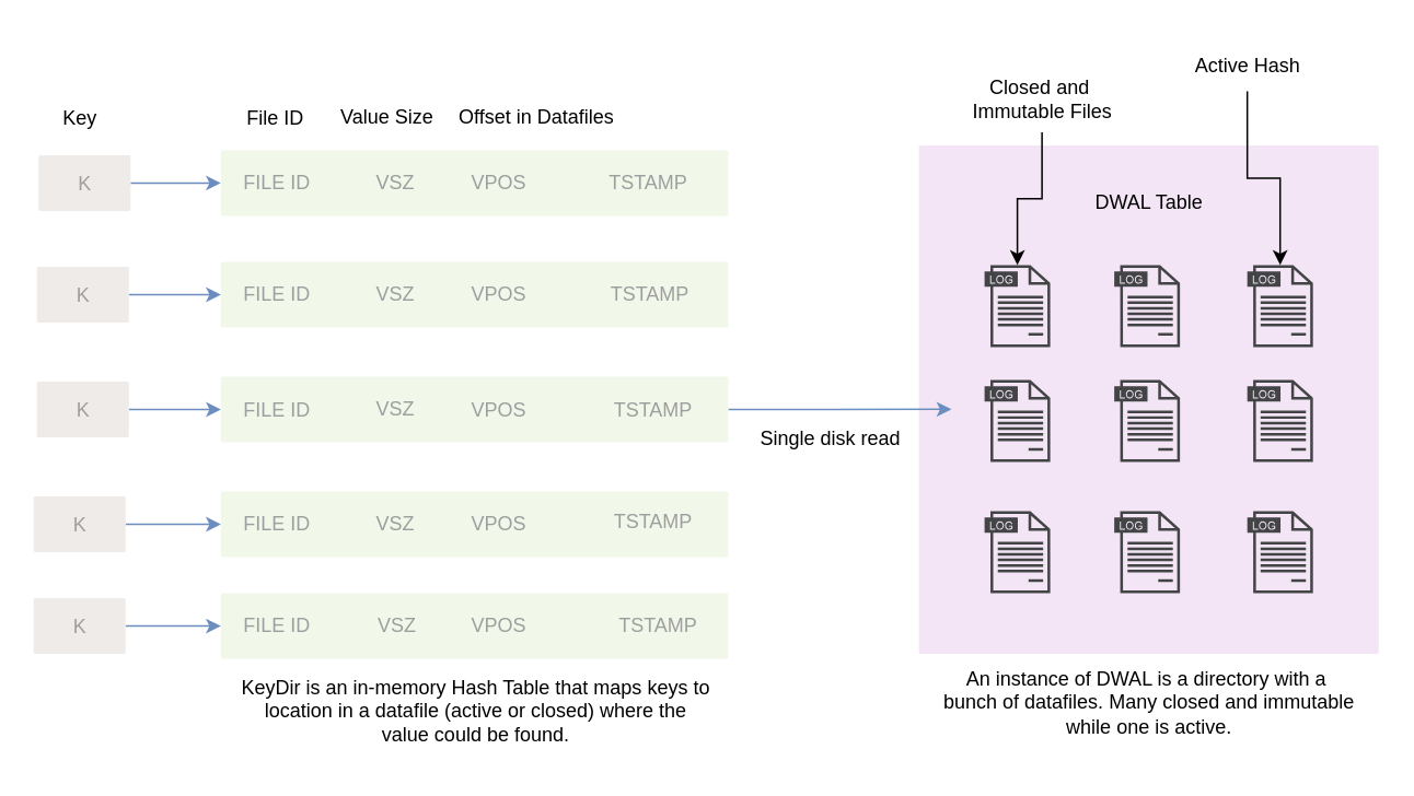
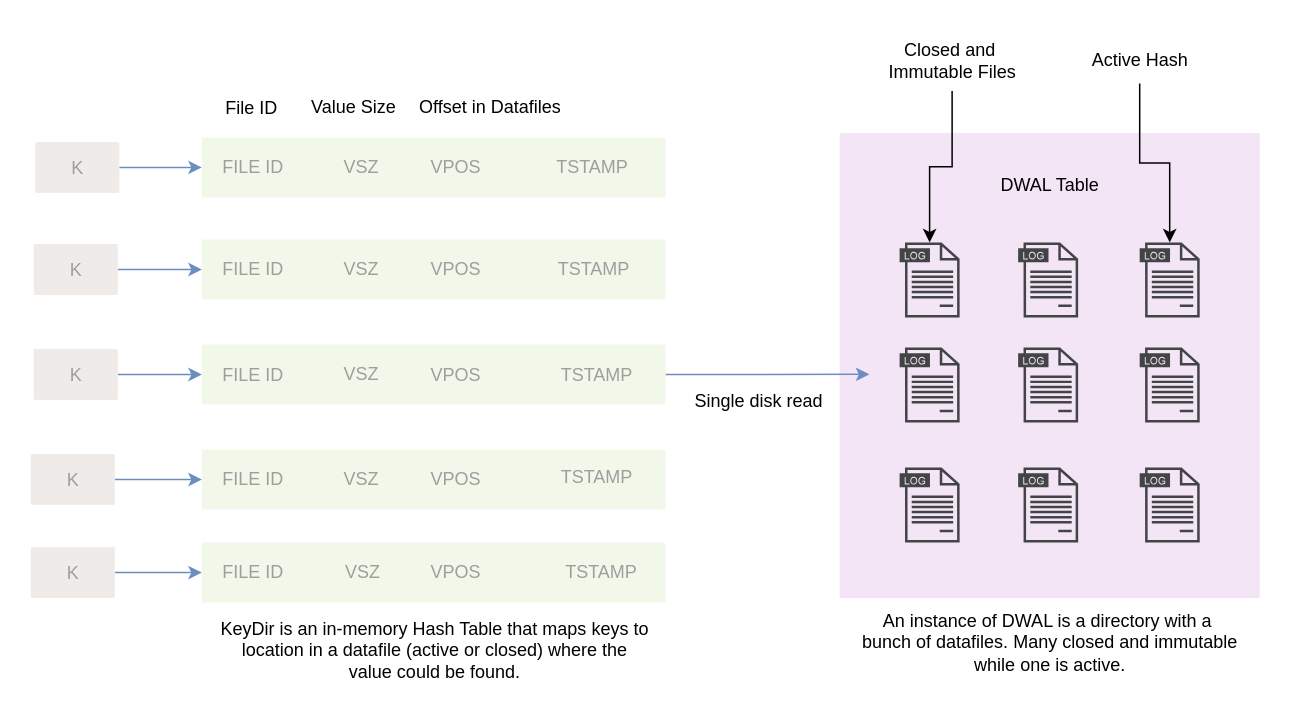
  <mxCell id="0" />
  <mxCell id="1" parent="0" />
  <mxCell id="2" value="" style="sketch=0;points=[[0,0,0],[0.25,0,0],[0.5,0,0],[0.75,0,0],[1,0,0],[1,0.25,0],[1,0.5,0],[1,0.75,0],[1,1,0],[0.75,1,0],[0.5,1,0],[0.25,1,0],[0,1,0],[0,0.75,0],[0,0.5,0],[0,0.25,0]];rounded=1;absoluteArcSize=1;arcSize=2;html=1;strokeColor=none;gradientColor=none;shadow=0;dashed=0;fontSize=12;fontColor=#9E9E9E;align=left;verticalAlign=top;spacing=10;spacingTop=-4;fillColor=#F3E5F5;" parent="1" vertex="1"><mxGeometry x="559" y="88" width="280" height="310" as="geometry" /></mxCell>
  <mxCell id="3" value="" style="sketch=0;pointerEvents=1;shadow=0;dashed=0;html=1;strokeColor=none;fillColor=#434445;aspect=fixed;labelPosition=center;verticalLabelPosition=bottom;verticalAlign=top;align=center;outlineConnect=0;shape=mxgraph.vvd.log_files;" parent="1" vertex="1"><mxGeometry x="599" y="161" width="40" height="50" as="geometry" /></mxCell>
  <mxCell id="4" value="" style="sketch=0;pointerEvents=1;shadow=0;dashed=0;html=1;strokeColor=none;fillColor=#434445;aspect=fixed;labelPosition=center;verticalLabelPosition=bottom;verticalAlign=top;align=center;outlineConnect=0;shape=mxgraph.vvd.log_files;" parent="1" vertex="1"><mxGeometry x="678" y="161" width="40" height="50" as="geometry" /></mxCell>
  <mxCell id="5" value="" style="sketch=0;pointerEvents=1;shadow=0;dashed=0;html=1;strokeColor=none;fillColor=#434445;aspect=fixed;labelPosition=center;verticalLabelPosition=bottom;verticalAlign=top;align=center;outlineConnect=0;shape=mxgraph.vvd.log_files;" parent="1" vertex="1"><mxGeometry x="759" y="161" width="40" height="50" as="geometry" /></mxCell>
  <mxCell id="6" value="" style="sketch=0;pointerEvents=1;shadow=0;dashed=0;html=1;strokeColor=none;fillColor=#434445;aspect=fixed;labelPosition=center;verticalLabelPosition=bottom;verticalAlign=top;align=center;outlineConnect=0;shape=mxgraph.vvd.log_files;" parent="1" vertex="1"><mxGeometry x="599" y="231" width="40" height="50" as="geometry" /></mxCell>
  <mxCell id="7" value="" style="sketch=0;pointerEvents=1;shadow=0;dashed=0;html=1;strokeColor=none;fillColor=#434445;aspect=fixed;labelPosition=center;verticalLabelPosition=bottom;verticalAlign=top;align=center;outlineConnect=0;shape=mxgraph.vvd.log_files;" parent="1" vertex="1"><mxGeometry x="678" y="231" width="40" height="50" as="geometry" /></mxCell>
  <mxCell id="8" value="" style="sketch=0;pointerEvents=1;shadow=0;dashed=0;html=1;strokeColor=none;fillColor=#434445;aspect=fixed;labelPosition=center;verticalLabelPosition=bottom;verticalAlign=top;align=center;outlineConnect=0;shape=mxgraph.vvd.log_files;" parent="1" vertex="1"><mxGeometry x="759" y="231" width="40" height="50" as="geometry" /></mxCell>
  <mxCell id="9" value="" style="sketch=0;pointerEvents=1;shadow=0;dashed=0;html=1;strokeColor=none;fillColor=#434445;aspect=fixed;labelPosition=center;verticalLabelPosition=bottom;verticalAlign=top;align=center;outlineConnect=0;shape=mxgraph.vvd.log_files;" parent="1" vertex="1"><mxGeometry x="599" y="311" width="40" height="50" as="geometry" /></mxCell>
  <mxCell id="10" value="" style="sketch=0;pointerEvents=1;shadow=0;dashed=0;html=1;strokeColor=none;fillColor=#434445;aspect=fixed;labelPosition=center;verticalLabelPosition=bottom;verticalAlign=top;align=center;outlineConnect=0;shape=mxgraph.vvd.log_files;" parent="1" vertex="1"><mxGeometry x="678" y="311" width="40" height="50" as="geometry" /></mxCell>
  <mxCell id="11" value="" style="sketch=0;pointerEvents=1;shadow=0;dashed=0;html=1;strokeColor=none;fillColor=#434445;aspect=fixed;labelPosition=center;verticalLabelPosition=bottom;verticalAlign=top;align=center;outlineConnect=0;shape=mxgraph.vvd.log_files;" parent="1" vertex="1"><mxGeometry x="759" y="311" width="40" height="50" as="geometry" /></mxCell>
  <mxCell id="12" value="DWAL Table" style="text;html=1;align=center;verticalAlign=middle;resizable=0;points=[];autosize=1;strokeColor=none;fillColor=none;" parent="1" vertex="1"><mxGeometry x="644" y="108" width="110" height="30" as="geometry" /></mxCell>
  <mxCell id="13" style="edgeStyle=orthogonalEdgeStyle;rounded=0;orthogonalLoop=1;jettySize=auto;html=1;" parent="1" source="14" target="5" edge="1"><mxGeometry relative="1" as="geometry" /></mxCell>
  <mxCell id="14" value="Active Hash" style="text;html=1;align=center;verticalAlign=middle;resizable=0;points=[];autosize=1;strokeColor=none;fillColor=none;" parent="1" vertex="1"><mxGeometry x="709" y="25" width="100" height="30" as="geometry" /></mxCell>
  <mxCell id="15" style="edgeStyle=orthogonalEdgeStyle;rounded=0;orthogonalLoop=1;jettySize=auto;html=1;" parent="1" source="16" target="3" edge="1"><mxGeometry relative="1" as="geometry" /></mxCell>
- <mxCell id="16" value="Closed and&amp;nbsp;&lt;br&gt;Immutable Files" style="text;html=1;align=center;verticalAlign=middle;resizable=0;points=[];autosize=1;strokeColor=none;fillColor=none;" parent="1" vertex="1"><mxGeometry x="579" y="40" width="110" height="40" as="geometry" /></mxCell>
+ <mxCell id="16" value="Closed and&amp;nbsp;&lt;br&gt;Immutable Files" style="text;html=1;align=center;verticalAlign=middle;resizable=0;points=[];autosize=1;strokeColor=none;fillColor=none;" parent="1" vertex="1"><mxGeometry x="579" y="20" width="110" height="40" as="geometry" /></mxCell>
  <mxCell id="17" value="&lt;div&gt;&lt;span style=&quot;font-size: 12px;&quot;&gt;An instance of DWAL is a directory with a&amp;nbsp;&lt;/span&gt;&lt;/div&gt;&lt;div&gt;&lt;span style=&quot;font-size: 12px;&quot;&gt;bunch of datafiles. Many closed and immutable&lt;/span&gt;&lt;/div&gt;&lt;div&gt;&lt;span style=&quot;font-size: 12px;&quot;&gt;while one is active.&lt;/span&gt;&lt;/div&gt;" style="text;html=1;align=center;verticalAlign=middle;resizable=0;points=[];autosize=1;strokeColor=none;fillColor=none;" parent="1" vertex="1"><mxGeometry x="564" y="398" width="270" height="60" as="geometry" /></mxCell>
  <mxCell id="18" value="" style="sketch=0;points=[[0,0,0],[0.25,0,0],[0.5,0,0],[0.75,0,0],[1,0,0],[1,0.25,0],[1,0.5,0],[1,0.75,0],[1,1,0],[0.75,1,0],[0.5,1,0],[0.25,1,0],[0,1,0],[0,0.75,0],[0,0.5,0],[0,0.25,0]];rounded=1;absoluteArcSize=1;arcSize=2;html=1;strokeColor=none;gradientColor=none;shadow=0;dashed=0;fontSize=12;fontColor=#9E9E9E;align=left;verticalAlign=top;spacing=10;spacingTop=-4;fillColor=#F1F8E9;" vertex="1" parent="1"><mxGeometry x="134" y="91" width="309" height="40" as="geometry" /></mxCell>
  <mxCell id="19" value="" style="sketch=0;points=[[0,0,0],[0.25,0,0],[0.5,0,0],[0.75,0,0],[1,0,0],[1,0.25,0],[1,0.5,0],[1,0.75,0],[1,1,0],[0.75,1,0],[0.5,1,0],[0.25,1,0],[0,1,0],[0,0.75,0],[0,0.5,0],[0,0.25,0]];rounded=1;absoluteArcSize=1;arcSize=2;html=1;strokeColor=none;gradientColor=none;shadow=0;dashed=0;fontSize=12;fontColor=#9E9E9E;align=left;verticalAlign=top;spacing=10;spacingTop=-4;fillColor=#F1F8E9;" vertex="1" parent="1"><mxGeometry x="134" y="159" width="309" height="40" as="geometry" /></mxCell>
  <mxCell id="20" style="edgeStyle=orthogonalEdgeStyle;rounded=0;orthogonalLoop=1;jettySize=auto;html=1;entryX=0.071;entryY=0.519;entryDx=0;entryDy=0;entryPerimeter=0;fillColor=#dae8fc;strokeColor=#6c8ebf;" edge="1" parent="1" source="21" target="2"><mxGeometry relative="1" as="geometry" /></mxCell>
  <mxCell id="21" value="" style="sketch=0;points=[[0,0,0],[0.25,0,0],[0.5,0,0],[0.75,0,0],[1,0,0],[1,0.25,0],[1,0.5,0],[1,0.75,0],[1,1,0],[0.75,1,0],[0.5,1,0],[0.25,1,0],[0,1,0],[0,0.75,0],[0,0.5,0],[0,0.25,0]];rounded=1;absoluteArcSize=1;arcSize=2;html=1;strokeColor=none;gradientColor=none;shadow=0;dashed=0;fontSize=12;fontColor=#9E9E9E;align=left;verticalAlign=top;spacing=10;spacingTop=-4;fillColor=#F1F8E9;" vertex="1" parent="1"><mxGeometry x="134" y="229" width="309" height="40" as="geometry" /></mxCell>
  <mxCell id="22" value="" style="sketch=0;points=[[0,0,0],[0.25,0,0],[0.5,0,0],[0.75,0,0],[1,0,0],[1,0.25,0],[1,0.5,0],[1,0.75,0],[1,1,0],[0.75,1,0],[0.5,1,0],[0.25,1,0],[0,1,0],[0,0.75,0],[0,0.5,0],[0,0.25,0]];rounded=1;absoluteArcSize=1;arcSize=2;html=1;strokeColor=none;gradientColor=none;shadow=0;dashed=0;fontSize=12;fontColor=#9E9E9E;align=left;verticalAlign=top;spacing=10;spacingTop=-4;fillColor=#F1F8E9;" vertex="1" parent="1"><mxGeometry x="134" y="299" width="309" height="40" as="geometry" /></mxCell>
  <mxCell id="23" value="" style="sketch=0;points=[[0,0,0],[0.25,0,0],[0.5,0,0],[0.75,0,0],[1,0,0],[1,0.25,0],[1,0.5,0],[1,0.75,0],[1,1,0],[0.75,1,0],[0.5,1,0],[0.25,1,0],[0,1,0],[0,0.75,0],[0,0.5,0],[0,0.25,0]];rounded=1;absoluteArcSize=1;arcSize=2;html=1;strokeColor=none;gradientColor=none;shadow=0;dashed=0;fontSize=12;fontColor=#9E9E9E;align=left;verticalAlign=top;spacing=10;spacingTop=-4;fillColor=#F1F8E9;" vertex="1" parent="1"><mxGeometry x="134" y="361" width="309" height="40" as="geometry" /></mxCell>
  <mxCell id="24" value="&lt;span style=&quot;color: rgb(158, 158, 158); text-align: left;&quot;&gt;FILE ID&lt;/span&gt;" style="text;html=1;align=center;verticalAlign=middle;resizable=0;points=[];autosize=1;strokeColor=none;fillColor=none;" vertex="1" parent="1"><mxGeometry x="138" y="96" width="60" height="30" as="geometry" /></mxCell>
  <mxCell id="25" value="&lt;span style=&quot;color: rgb(158, 158, 158); text-align: left;&quot;&gt;FILE ID&lt;/span&gt;" style="text;html=1;align=center;verticalAlign=middle;resizable=0;points=[];autosize=1;strokeColor=none;fillColor=none;" vertex="1" parent="1"><mxGeometry x="138" y="164" width="60" height="30" as="geometry" /></mxCell>
  <mxCell id="26" value="&lt;span style=&quot;color: rgb(158, 158, 158); text-align: left;&quot;&gt;FILE ID&lt;/span&gt;" style="text;html=1;align=center;verticalAlign=middle;resizable=0;points=[];autosize=1;strokeColor=none;fillColor=none;" vertex="1" parent="1"><mxGeometry x="138" y="235" width="60" height="30" as="geometry" /></mxCell>
  <mxCell id="27" value="&lt;span style=&quot;color: rgb(158, 158, 158); text-align: left;&quot;&gt;FILE ID&lt;/span&gt;" style="text;html=1;align=center;verticalAlign=middle;resizable=0;points=[];autosize=1;strokeColor=none;fillColor=none;" vertex="1" parent="1"><mxGeometry x="138" y="304" width="60" height="30" as="geometry" /></mxCell>
  <mxCell id="28" value="&lt;span style=&quot;color: rgb(158, 158, 158); text-align: left;&quot;&gt;FILE ID&lt;/span&gt;" style="text;html=1;align=center;verticalAlign=middle;resizable=0;points=[];autosize=1;strokeColor=none;fillColor=none;" vertex="1" parent="1"><mxGeometry x="138" y="366" width="60" height="30" as="geometry" /></mxCell>
  <mxCell id="29" value="&lt;span style=&quot;color: rgb(158, 158, 158); text-align: left;&quot;&gt;VPOS&lt;/span&gt;" style="text;html=1;align=center;verticalAlign=middle;resizable=0;points=[];autosize=1;strokeColor=none;fillColor=none;" vertex="1" parent="1"><mxGeometry x="273" y="235" width="60" height="30" as="geometry" /></mxCell>
  <mxCell id="30" value="&lt;span style=&quot;color: rgb(158, 158, 158); text-align: left;&quot;&gt;TSTAMP&lt;/span&gt;" style="text;html=1;align=center;verticalAlign=middle;resizable=0;points=[];autosize=1;strokeColor=none;fillColor=none;" vertex="1" parent="1"><mxGeometry x="359" y="96" width="70" height="30" as="geometry" /></mxCell>
  <mxCell id="31" value="&lt;span style=&quot;color: rgb(158, 158, 158); text-align: left;&quot;&gt;VSZ&lt;/span&gt;" style="text;html=1;align=center;verticalAlign=middle;resizable=0;points=[];autosize=1;strokeColor=none;fillColor=none;" vertex="1" parent="1"><mxGeometry x="215" y="96" width="50" height="30" as="geometry" /></mxCell>
  <mxCell id="32" value="&lt;span style=&quot;color: rgb(158, 158, 158); text-align: left;&quot;&gt;VSZ&lt;/span&gt;" style="text;html=1;align=center;verticalAlign=middle;resizable=0;points=[];autosize=1;strokeColor=none;fillColor=none;" vertex="1" parent="1"><mxGeometry x="215" y="164" width="50" height="30" as="geometry" /></mxCell>
  <mxCell id="33" value="&lt;span style=&quot;color: rgb(158, 158, 158); text-align: left;&quot;&gt;VSZ&lt;/span&gt;" style="text;html=1;align=center;verticalAlign=middle;resizable=0;points=[];autosize=1;strokeColor=none;fillColor=none;" vertex="1" parent="1"><mxGeometry x="215" y="234" width="50" height="30" as="geometry" /></mxCell>
  <mxCell id="34" value="&lt;span style=&quot;color: rgb(158, 158, 158); text-align: left;&quot;&gt;VSZ&lt;/span&gt;" style="text;html=1;align=center;verticalAlign=middle;resizable=0;points=[];autosize=1;strokeColor=none;fillColor=none;" vertex="1" parent="1"><mxGeometry x="215" y="304" width="50" height="30" as="geometry" /></mxCell>
  <mxCell id="35" value="&lt;span style=&quot;color: rgb(158, 158, 158); text-align: left;&quot;&gt;VSZ&lt;/span&gt;" style="text;html=1;align=center;verticalAlign=middle;resizable=0;points=[];autosize=1;strokeColor=none;fillColor=none;" vertex="1" parent="1"><mxGeometry x="216" y="366" width="50" height="30" as="geometry" /></mxCell>
  <mxCell id="36" value="&lt;span style=&quot;color: rgb(158, 158, 158); text-align: left;&quot;&gt;VPOS&lt;/span&gt;" style="text;html=1;align=center;verticalAlign=middle;resizable=0;points=[];autosize=1;strokeColor=none;fillColor=none;" vertex="1" parent="1"><mxGeometry x="273" y="366" width="60" height="30" as="geometry" /></mxCell>
  <mxCell id="37" value="&lt;span style=&quot;color: rgb(158, 158, 158); text-align: left;&quot;&gt;VPOS&lt;/span&gt;" style="text;html=1;align=center;verticalAlign=middle;resizable=0;points=[];autosize=1;strokeColor=none;fillColor=none;" vertex="1" parent="1"><mxGeometry x="273" y="304" width="60" height="30" as="geometry" /></mxCell>
  <mxCell id="38" value="&lt;span style=&quot;color: rgb(158, 158, 158); text-align: left;&quot;&gt;VPOS&lt;/span&gt;" style="text;html=1;align=center;verticalAlign=middle;resizable=0;points=[];autosize=1;strokeColor=none;fillColor=none;" vertex="1" parent="1"><mxGeometry x="273" y="164" width="60" height="30" as="geometry" /></mxCell>
  <mxCell id="39" value="&lt;span style=&quot;color: rgb(158, 158, 158); text-align: left;&quot;&gt;VPOS&lt;/span&gt;" style="text;html=1;align=center;verticalAlign=middle;resizable=0;points=[];autosize=1;strokeColor=none;fillColor=none;" vertex="1" parent="1"><mxGeometry x="273" y="96" width="60" height="30" as="geometry" /></mxCell>
  <mxCell id="40" value="&lt;span style=&quot;color: rgb(158, 158, 158); text-align: left;&quot;&gt;TSTAMP&lt;/span&gt;" style="text;html=1;align=center;verticalAlign=middle;resizable=0;points=[];autosize=1;strokeColor=none;fillColor=none;" vertex="1" parent="1"><mxGeometry x="360" y="164" width="70" height="30" as="geometry" /></mxCell>
  <mxCell id="41" value="&lt;span style=&quot;color: rgb(158, 158, 158); text-align: left;&quot;&gt;TSTAMP&lt;/span&gt;" style="text;html=1;align=center;verticalAlign=middle;resizable=0;points=[];autosize=1;strokeColor=none;fillColor=none;" vertex="1" parent="1"><mxGeometry x="362" y="235" width="70" height="30" as="geometry" /></mxCell>
  <mxCell id="42" value="&lt;span style=&quot;color: rgb(158, 158, 158); text-align: left;&quot;&gt;TSTAMP&lt;/span&gt;" style="text;html=1;align=center;verticalAlign=middle;resizable=0;points=[];autosize=1;strokeColor=none;fillColor=none;" vertex="1" parent="1"><mxGeometry x="362" y="303" width="70" height="30" as="geometry" /></mxCell>
  <mxCell id="43" value="&lt;span style=&quot;color: rgb(158, 158, 158); text-align: left;&quot;&gt;TSTAMP&lt;/span&gt;" style="text;html=1;align=center;verticalAlign=middle;resizable=0;points=[];autosize=1;strokeColor=none;fillColor=none;" vertex="1" parent="1"><mxGeometry x="365" y="366" width="70" height="30" as="geometry" /></mxCell>
- <mxCell id="44" value="Key" style="text;html=1;align=center;verticalAlign=middle;resizable=0;points=[];autosize=1;strokeColor=none;fillColor=none;" vertex="1" parent="1"><mxGeometry x="28" y="57" width="40" height="30" as="geometry" /></mxCell>
  <mxCell id="45" value="File ID" style="text;html=1;align=center;verticalAlign=middle;resizable=0;points=[];autosize=1;strokeColor=none;fillColor=none;" vertex="1" parent="1"><mxGeometry x="137" y="57" width="60" height="30" as="geometry" /></mxCell>
  <mxCell id="46" value="Value Size" style="text;html=1;align=center;verticalAlign=middle;resizable=0;points=[];autosize=1;strokeColor=none;fillColor=none;rotation=0;" vertex="1" parent="1"><mxGeometry x="195" y="56" width="80" height="30" as="geometry" /></mxCell>
  <mxCell id="47" value="Offset in Datafiles" style="text;html=1;align=center;verticalAlign=middle;resizable=0;points=[];autosize=1;strokeColor=none;fillColor=none;rotation=0;" vertex="1" parent="1"><mxGeometry x="266" y="56" width="120" height="30" as="geometry" /></mxCell>
  <mxCell id="48" value="&lt;div&gt;&lt;span style=&quot;font-size: 12px;&quot;&gt;KeyDir is an in-memory Hash Table that maps keys to&lt;/span&gt;&lt;/div&gt;&lt;div&gt;&lt;span style=&quot;font-size: 12px;&quot;&gt;location in a datafile (active or closed) where the&lt;/span&gt;&lt;/div&gt;&lt;div&gt;&lt;span style=&quot;font-size: 12px;&quot;&gt;value could be found.&lt;/span&gt;&lt;/div&gt;" style="text;html=1;align=center;verticalAlign=middle;resizable=0;points=[];autosize=1;strokeColor=none;fillColor=none;" vertex="1" parent="1"><mxGeometry x="134" y="403" width="310" height="60" as="geometry" /></mxCell>
  <mxCell id="49" value="Single disk read" style="text;html=1;align=center;verticalAlign=middle;resizable=0;points=[];autosize=1;strokeColor=none;fillColor=none;" vertex="1" parent="1"><mxGeometry x="450" y="252" width="110" height="30" as="geometry" /></mxCell>
  <mxCell id="50" style="edgeStyle=orthogonalEdgeStyle;rounded=0;orthogonalLoop=1;jettySize=auto;html=1;exitX=1;exitY=0.5;exitDx=0;exitDy=0;exitPerimeter=0;entryX=0;entryY=0.5;entryDx=0;entryDy=0;entryPerimeter=0;fillColor=#dae8fc;strokeColor=#6c8ebf;" edge="1" parent="1" source="51" target="23"><mxGeometry relative="1" as="geometry" /></mxCell>
  <mxCell id="51" value="K" style="sketch=0;points=[[0,0,0],[0.25,0,0],[0.5,0,0],[0.75,0,0],[1,0,0],[1,0.25,0],[1,0.5,0],[1,0.75,0],[1,1,0],[0.75,1,0],[0.5,1,0],[0.25,1,0],[0,1,0],[0,0.75,0],[0,0.5,0],[0,0.25,0]];rounded=1;absoluteArcSize=1;arcSize=2;html=1;strokeColor=none;gradientColor=none;shadow=0;dashed=0;fontSize=12;fontColor=#9E9E9E;align=center;verticalAlign=top;spacing=10;spacingTop=-4;fillColor=#EFEBE9;" vertex="1" parent="1"><mxGeometry x="20" y="364" width="56" height="34" as="geometry" /></mxCell>
  <mxCell id="52" style="edgeStyle=orthogonalEdgeStyle;rounded=0;orthogonalLoop=1;jettySize=auto;html=1;exitX=0.5;exitY=1;exitDx=0;exitDy=0;exitPerimeter=0;" edge="1" parent="1" source="51" target="51"><mxGeometry relative="1" as="geometry" /></mxCell>
  <mxCell id="53" style="edgeStyle=orthogonalEdgeStyle;rounded=0;orthogonalLoop=1;jettySize=auto;html=1;exitX=1;exitY=0.5;exitDx=0;exitDy=0;exitPerimeter=0;entryX=0;entryY=0.5;entryDx=0;entryDy=0;entryPerimeter=0;fillColor=#dae8fc;strokeColor=#6c8ebf;" edge="1" parent="1" source="54" target="18"><mxGeometry relative="1" as="geometry" /></mxCell>
  <mxCell id="54" value="K" style="sketch=0;points=[[0,0,0],[0.25,0,0],[0.5,0,0],[0.75,0,0],[1,0,0],[1,0.25,0],[1,0.5,0],[1,0.75,0],[1,1,0],[0.75,1,0],[0.5,1,0],[0.25,1,0],[0,1,0],[0,0.75,0],[0,0.5,0],[0,0.25,0]];rounded=1;absoluteArcSize=1;arcSize=2;html=1;strokeColor=none;gradientColor=none;shadow=0;dashed=0;fontSize=12;fontColor=#9E9E9E;align=center;verticalAlign=top;spacing=10;spacingTop=-4;fillColor=#EFEBE9;" vertex="1" parent="1"><mxGeometry x="23" y="94" width="56" height="34" as="geometry" /></mxCell>
  <mxCell id="55" style="edgeStyle=orthogonalEdgeStyle;rounded=0;orthogonalLoop=1;jettySize=auto;html=1;exitX=1;exitY=0.5;exitDx=0;exitDy=0;exitPerimeter=0;entryX=0;entryY=0.5;entryDx=0;entryDy=0;entryPerimeter=0;fillColor=#dae8fc;strokeColor=#6c8ebf;" edge="1" parent="1" source="56" target="19"><mxGeometry relative="1" as="geometry" /></mxCell>
  <mxCell id="56" value="K" style="sketch=0;points=[[0,0,0],[0.25,0,0],[0.5,0,0],[0.75,0,0],[1,0,0],[1,0.25,0],[1,0.5,0],[1,0.75,0],[1,1,0],[0.75,1,0],[0.5,1,0],[0.25,1,0],[0,1,0],[0,0.75,0],[0,0.5,0],[0,0.25,0]];rounded=1;absoluteArcSize=1;arcSize=2;html=1;strokeColor=none;gradientColor=none;shadow=0;dashed=0;fontSize=12;fontColor=#9E9E9E;align=center;verticalAlign=top;spacing=10;spacingTop=-4;fillColor=#EFEBE9;" vertex="1" parent="1"><mxGeometry x="22" y="162" width="56" height="34" as="geometry" /></mxCell>
  <mxCell id="57" style="edgeStyle=orthogonalEdgeStyle;rounded=0;orthogonalLoop=1;jettySize=auto;html=1;exitX=1;exitY=0.5;exitDx=0;exitDy=0;exitPerimeter=0;entryX=0;entryY=0.5;entryDx=0;entryDy=0;entryPerimeter=0;fillColor=#dae8fc;strokeColor=#6c8ebf;" edge="1" parent="1" source="58" target="21"><mxGeometry relative="1" as="geometry"><mxPoint x="124" y="251" as="targetPoint" /></mxGeometry></mxCell>
  <mxCell id="58" value="K" style="sketch=0;points=[[0,0,0],[0.25,0,0],[0.5,0,0],[0.75,0,0],[1,0,0],[1,0.25,0],[1,0.5,0],[1,0.75,0],[1,1,0],[0.75,1,0],[0.5,1,0],[0.25,1,0],[0,1,0],[0,0.75,0],[0,0.5,0],[0,0.25,0]];rounded=1;absoluteArcSize=1;arcSize=2;html=1;strokeColor=none;gradientColor=none;shadow=0;dashed=0;fontSize=12;fontColor=#9E9E9E;align=center;verticalAlign=top;spacing=10;spacingTop=-4;fillColor=#EFEBE9;" vertex="1" parent="1"><mxGeometry x="22" y="232" width="56" height="34" as="geometry" /></mxCell>
  <mxCell id="59" style="edgeStyle=orthogonalEdgeStyle;rounded=0;orthogonalLoop=1;jettySize=auto;html=1;exitX=1;exitY=0.5;exitDx=0;exitDy=0;exitPerimeter=0;entryX=0;entryY=0.5;entryDx=0;entryDy=0;entryPerimeter=0;fillColor=#dae8fc;strokeColor=#6c8ebf;" edge="1" parent="1" source="60" target="22"><mxGeometry relative="1" as="geometry" /></mxCell>
  <mxCell id="60" value="K" style="sketch=0;points=[[0,0,0],[0.25,0,0],[0.5,0,0],[0.75,0,0],[1,0,0],[1,0.25,0],[1,0.5,0],[1,0.75,0],[1,1,0],[0.75,1,0],[0.5,1,0],[0.25,1,0],[0,1,0],[0,0.75,0],[0,0.5,0],[0,0.25,0]];rounded=1;absoluteArcSize=1;arcSize=2;html=1;strokeColor=none;gradientColor=none;shadow=0;dashed=0;fontSize=12;fontColor=#9E9E9E;align=center;verticalAlign=top;spacing=10;spacingTop=-4;fillColor=#EFEBE9;" vertex="1" parent="1"><mxGeometry x="20" y="302" width="56" height="34" as="geometry" /></mxCell>
